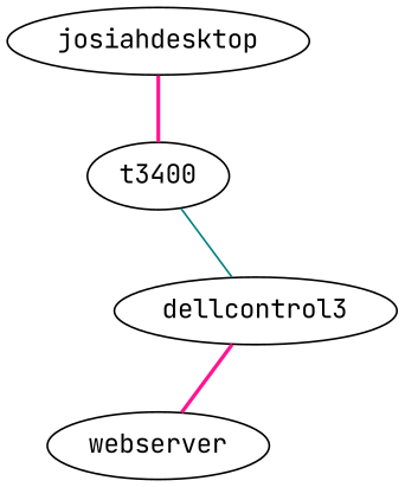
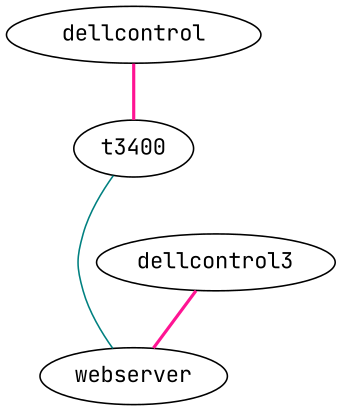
  graph {
    fontname="JetBrains Mono"
    node [fontname="JetBrains Mono"]
    edge [color=deeppink fontname="JetBrains Mono" style=bold]
-   josiahdesktop
+   josiahdesktop [label=dellcontrol]
    t3400
    webserver
    dellcontrol3
    josiahdesktop -- t3400
-   t3400 -- dellcontrol3 [color=teal style=solid]
+   t3400 -- webserver [color=teal style=solid]
    dellcontrol3 -- webserver
  }
